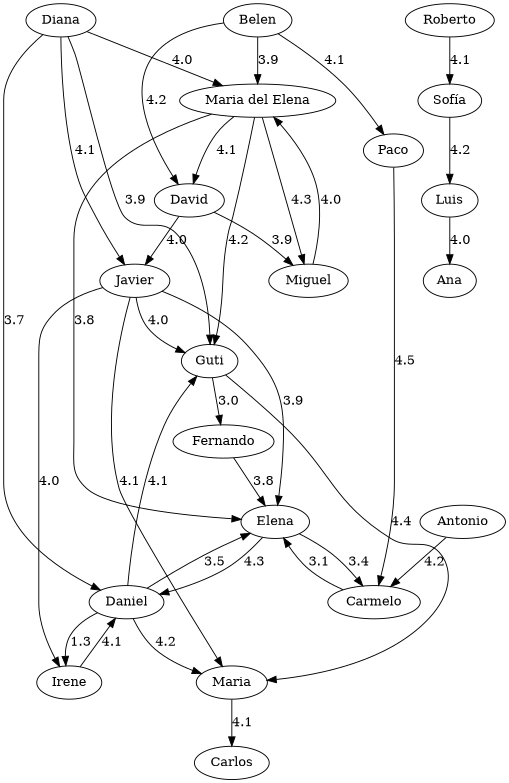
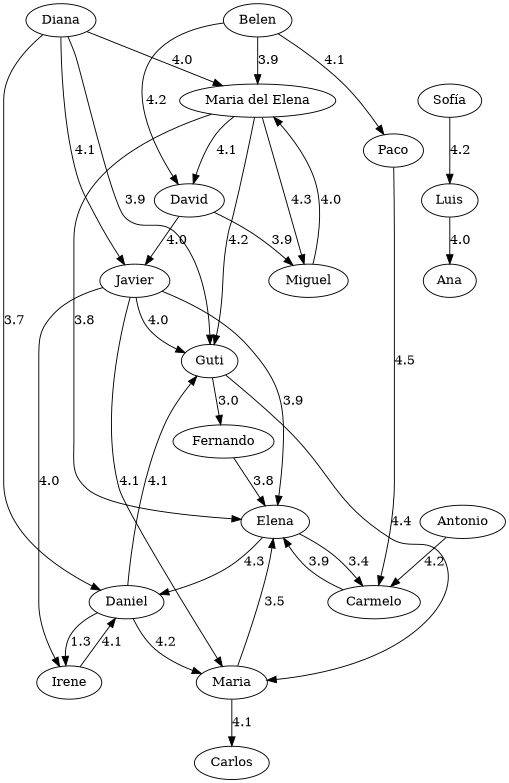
  digraph {
    n1 [label=Diana]
    n2 [label=Guti]
    n3 [label=Daniel]
    n4 [label=Javier]
    n5 [label="Maria del Elena"]
    n6 [label=Fernando]
    n7 [label=Maria]
    n8 [label=Elena]
    n9 [label=Irene]
    n10 [label=David]
    n11 [label=Miguel]
    n12 [label=Carlos]
    n13 [label=Belen]
    n14 [label=Paco]
    n15 [label=Carmelo]
    n16 [label=Antonio]
    n17 [label=Luis]
    n18 [label=Ana]
-   n19 [label=Roberto]
    n20 [label="Sofía"]
    n1 -> n2 [label=3.9]
    n1 -> n3 [label=3.7]
    n1 -> n4 [label=4.1]
    n1 -> n5 [label=4.0]
    n2 -> n6 [label=3.0]
    n2 -> n7 [label=4.4]
    n3 -> n2 [label=4.1]
    n3 -> n7 [label=4.2]
-   n3 -> n8 [label=3.5]
+   n7 -> n8 [label=3.5]
    n3 -> n9 [label=1.3]
    n4 -> n2 [label=4.0]
    n4 -> n7 [label=4.1]
    n4 -> n8 [label=3.9]
    n4 -> n9 [label=4.0]
    n5 -> n2 [label=4.2]
    n5 -> n8 [label=3.8]
    n5 -> n10 [label=4.1]
    n5 -> n11 [label=4.3]
    n6 -> n8 [label=3.8]
    n7 -> n12 [label=4.1]
    n8 -> n3 [label=4.3]
    n8 -> n15 [label=3.4]
    n9 -> n3 [label=4.1]
    n10 -> n4 [label=4.0]
    n10 -> n11 [label=3.9]
    n11 -> n5 [label=4.0]
    n13 -> n5 [label=3.9]
    n13 -> n10 [label=4.2]
    n13 -> n14 [label=4.1]
    n14 -> n15 [label=4.5]
-   n15 -> n8 [label=3.1]
+   n15 -> n8 [label=3.9]
    n16 -> n15 [label=4.2]
    n17 -> n18 [label=4.0]
-   n19 -> n20 [label=4.1]
    n20 -> n17 [label=4.2]
  }
